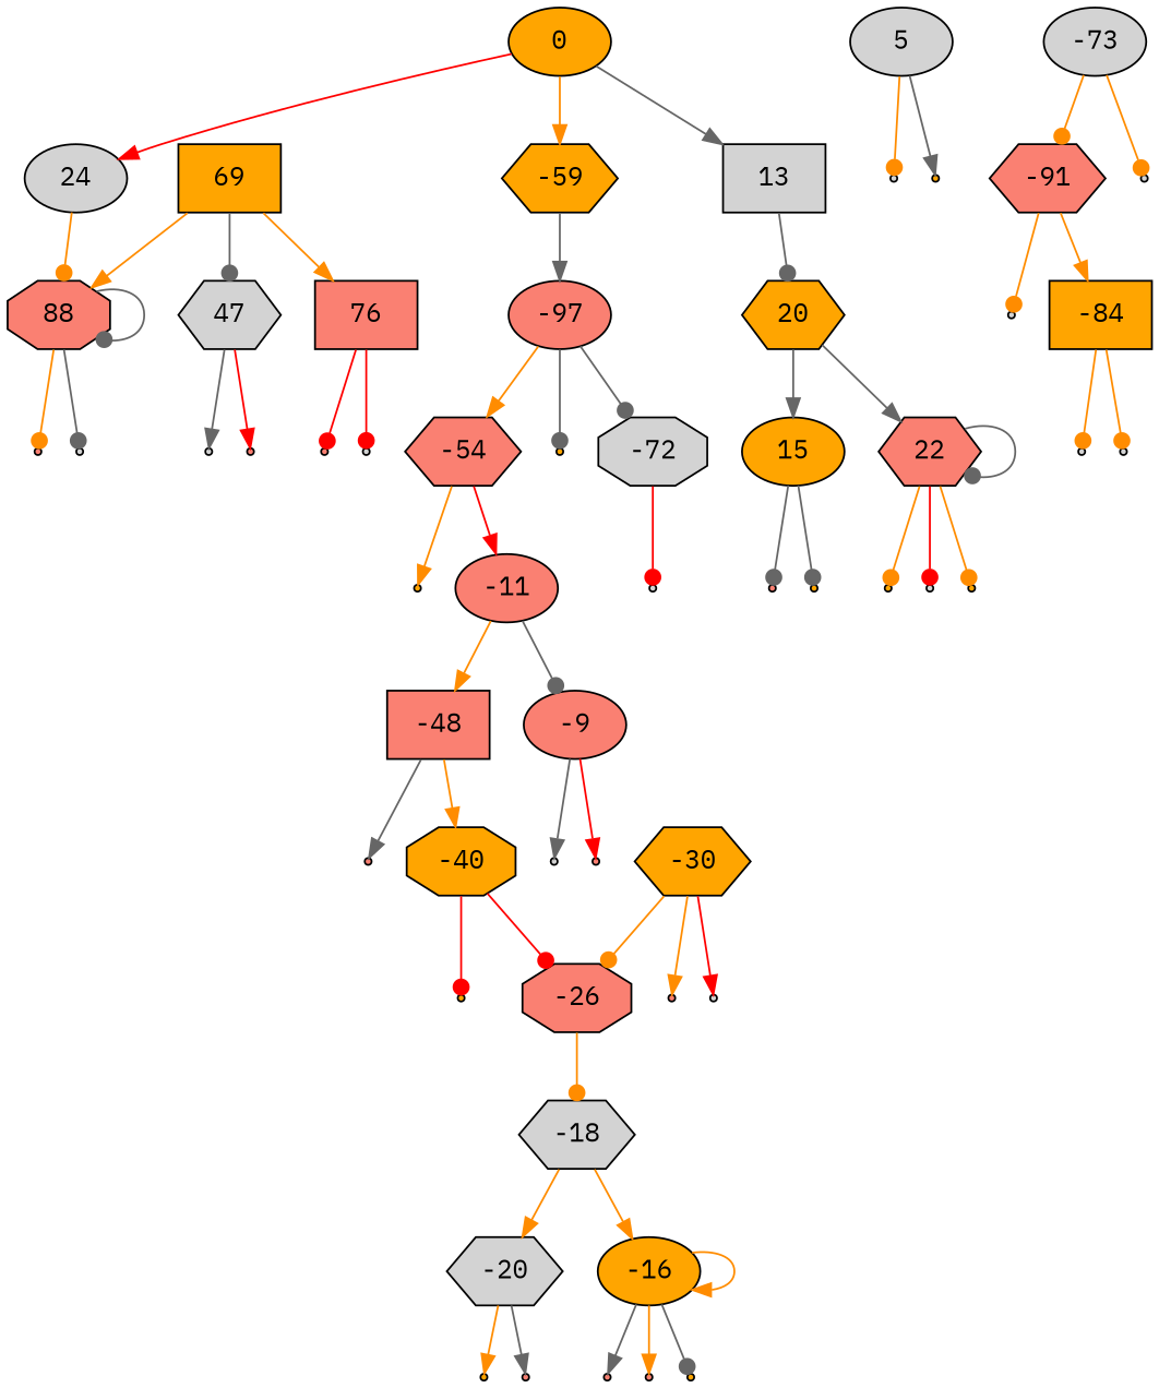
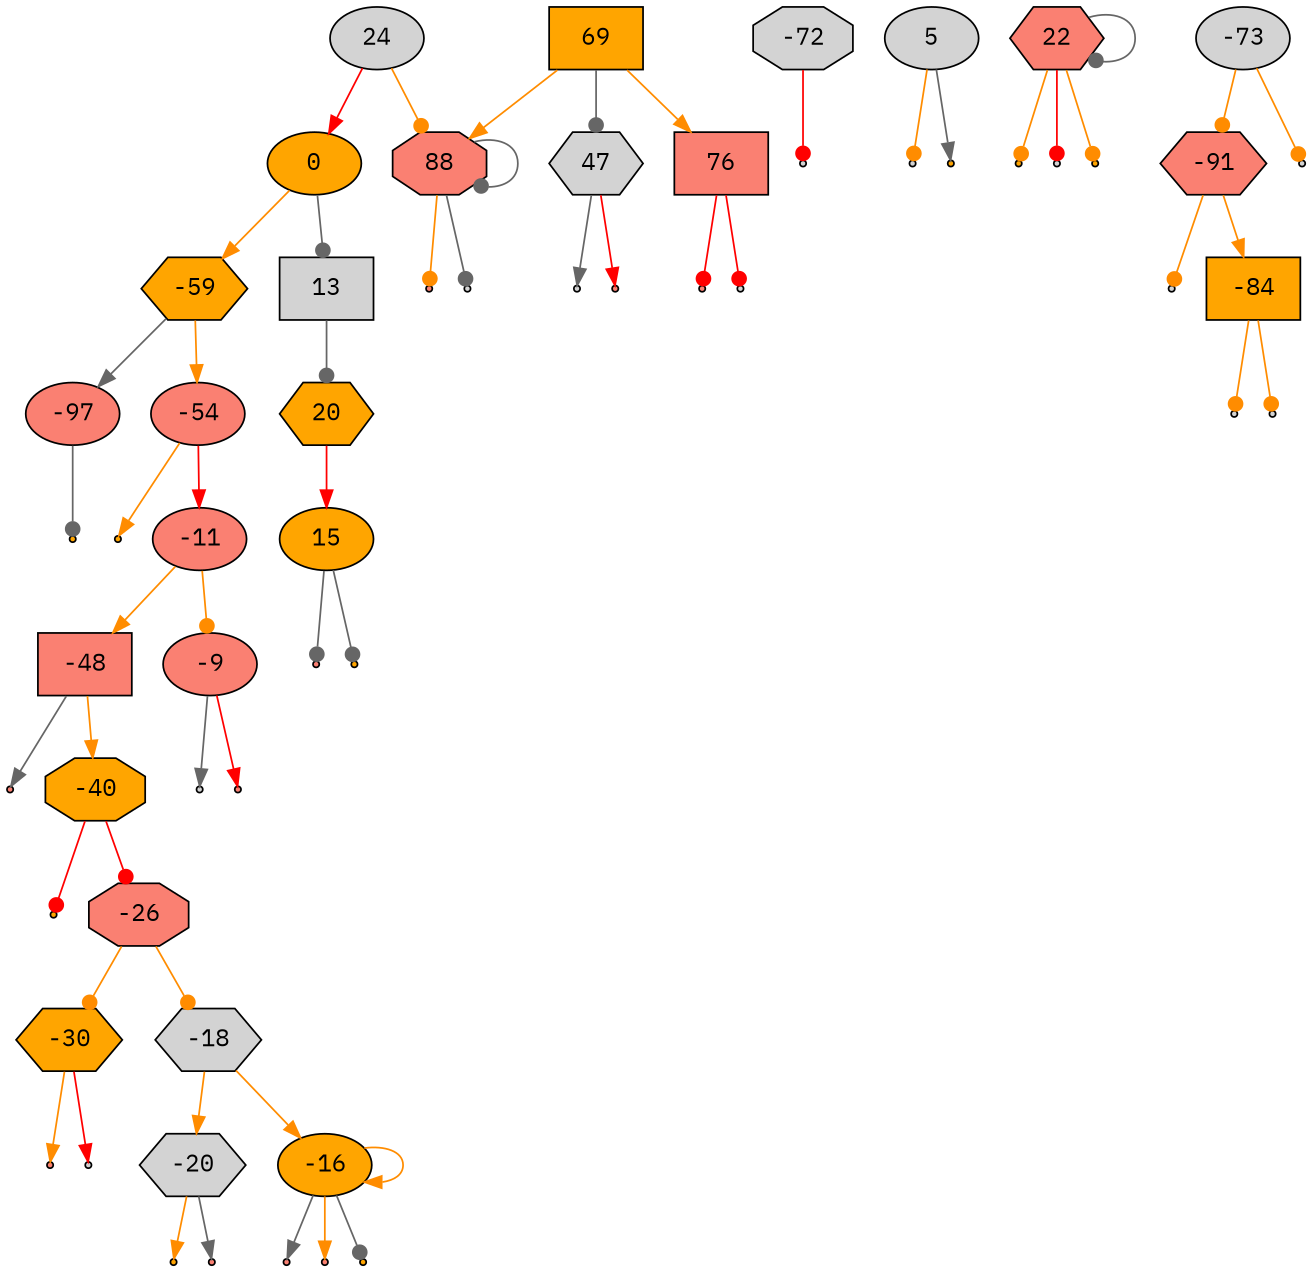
  digraph {
    fontname="IBM Plex Mono"
    node [fillcolor=lightgrey fontname="IBM Plex Mono" shape=point style=filled]
    edge [arrowhead=dot color=darkorange fontname="IBM Plex Mono"]
    24 [shape=ellipse]
    0 [fillcolor=orange shape=ellipse]
    88 [fillcolor=salmon shape=octagon]
    -59 [fillcolor=orange shape=hexagon]
    13 [shape=box]
    null30 [fillcolor=salmon]
    null31
    -97 [fillcolor=salmon shape=ellipse]
-   -54 [fillcolor=salmon shape=hexagon]
+   -54 [fillcolor=salmon shape=ellipse]
    20 [fillcolor=orange shape=hexagon]
    69 [fillcolor=orange shape=box]
    47 [shape=hexagon]
    76 [fillcolor=salmon shape=box]
    null1 [fillcolor=orange]
    -72 [shape=octagon]
    null7 [fillcolor=orange]
    -11 [fillcolor=salmon shape=ellipse]
    5 [shape=ellipse]
    null19
    null20 [fillcolor=orange]
    15 [fillcolor=orange shape=ellipse]
    22 [fillcolor=salmon shape=hexagon]
    null2
    -48 [fillcolor=salmon shape=box]
    -9 [fillcolor=salmon shape=ellipse]
    -73 [shape=ellipse]
    -91 [fillcolor=salmon shape=hexagon]
    null3
    null4
    -84 [fillcolor=orange shape=box]
    null5
    null6
    null8 [fillcolor=salmon]
    -40 [fillcolor=orange shape=octagon]
    null17
    null18 [fillcolor=salmon]
    null9 [fillcolor=orange]
    -26 [fillcolor=salmon shape=octagon]
    -30 [fillcolor=orange shape=hexagon]
    -18 [shape=hexagon]
    null10 [fillcolor=salmon]
    null11
    -20 [shape=hexagon]
    -16 [fillcolor=orange shape=ellipse]
    null12 [fillcolor=orange]
    null13 [fillcolor=salmon]
    null14 [fillcolor=salmon]
    null15 [fillcolor=salmon]
    null16 [fillcolor=orange]
    null21 [fillcolor=salmon]
    null22 [fillcolor=orange]
    null23 [fillcolor=orange]
    null24
    null25 [fillcolor=orange]
    null26
    null27 [fillcolor=salmon]
    null28 [fillcolor=salmon]
    null29
-   0 -> 24 [arrowhead=normal color=red]
+   24 -> 0 [arrowhead=normal color=red]
    24 -> 88
    0 -> -59 [arrowhead=normal]
-   0 -> 13 [arrowhead=normal color=gray40]
+   0 -> 13 [color=gray40]
    88 -> 88 [color=gray40]
    88 -> null30
    88 -> null31 [color=gray40]
    -59 -> -97 [arrowhead=normal color=gray40]
-   -97 -> -54 [arrowhead=normal]
+   -59 -> -54 [arrowhead=normal]
    13 -> 20 [color=gray40]
    -97 -> null1 [color=gray40]
-   -97 -> -72 [color=gray40]
    -54 -> null7 [arrowhead=normal]
    -54 -> -11 [arrowhead=normal color=red]
-   20 -> 15 [arrowhead=normal color=gray40]
-   20 -> 22 [arrowhead=normal color=gray40]
+   20 -> 15 [arrowhead=normal color=red]
    69 -> 88 [arrowhead=normal]
    69 -> 47 [color=gray40]
    69 -> 76 [arrowhead=normal]
    47 -> null26 [arrowhead=normal color=gray40]
    47 -> null27 [arrowhead=normal color=red]
    76 -> null28 [color=red]
    76 -> null29 [color=red]
    -72 -> null2 [color=red]
    -11 -> -48 [arrowhead=normal]
-   -11 -> -9 [color=gray40]
+   -11 -> -9
    5 -> null19
    5 -> null20 [arrowhead=normal color=gray40]
    15 -> null21 [color=gray40]
    15 -> null22 [color=gray40]
    22 -> 22 [color=gray40]
    22 -> null23
    22 -> null24 [color=red]
    22 -> null25
    -48 -> null8 [arrowhead=normal color=gray40]
    -48 -> -40 [arrowhead=normal]
    -9 -> null17 [arrowhead=normal color=gray40]
    -9 -> null18 [arrowhead=normal color=red]
    -73 -> -91
    -73 -> null3
    -91 -> null4
    -91 -> -84 [arrowhead=normal]
    -84 -> null5
    -84 -> null6
    -40 -> null9 [color=red]
    -40 -> -26 [color=red]
-   -30 -> -26
+   -26 -> -30
    -26 -> -18
    -30 -> null10 [arrowhead=normal]
    -30 -> null11 [arrowhead=normal color=red]
    -18 -> -20 [arrowhead=normal]
    -18 -> -16 [arrowhead=normal]
    -20 -> null12 [arrowhead=normal]
    -20 -> null13 [arrowhead=normal color=gray40]
    -16 -> -16 [arrowhead=normal]
    -16 -> null14 [arrowhead=normal color=gray40]
    -16 -> null15 [arrowhead=normal]
    -16 -> null16 [color=gray40]
  }
